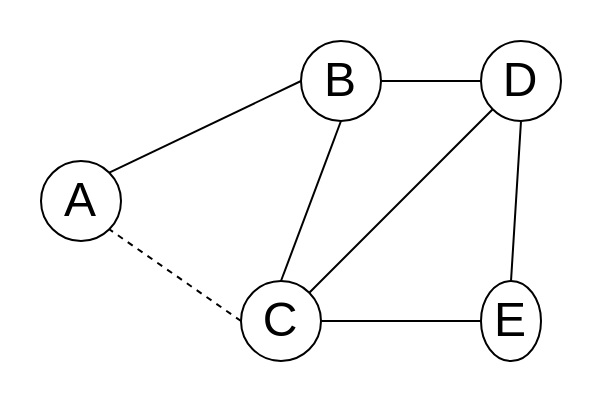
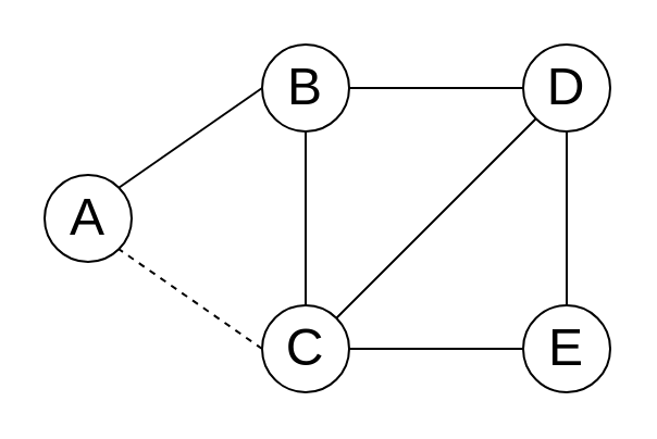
  <mxCell id="0" />
  <mxCell id="1" parent="0" />
  <mxCell id="2" value="&lt;font style=&quot;font-size: 24px&quot;&gt;A&lt;/font&gt;" style="ellipse;whiteSpace=wrap;html=1;aspect=fixed;" vertex="1" parent="1"><mxGeometry x="20" y="80" width="40" height="40" as="geometry" /></mxCell>
- <mxCell id="3" value="&lt;font style=&quot;font-size: 24px&quot;&gt;B&lt;/font&gt;" style="ellipse;whiteSpace=wrap;html=1;aspect=fixed;" vertex="1" parent="1"><mxGeometry x="150" y="20" width="40" height="40" as="geometry" /></mxCell>
+ <mxCell id="3" value="&lt;font style=&quot;font-size: 24px&quot;&gt;B&lt;/font&gt;" style="ellipse;whiteSpace=wrap;html=1;aspect=fixed;" vertex="1" parent="1"><mxGeometry x="120" y="20" width="40" height="40" as="geometry" /></mxCell>
  <mxCell id="4" value="&lt;font style=&quot;font-size: 24px&quot;&gt;C&lt;/font&gt;" style="ellipse;whiteSpace=wrap;html=1;aspect=fixed;" vertex="1" parent="1"><mxGeometry x="120" y="140" width="40" height="40" as="geometry" /></mxCell>
  <mxCell id="5" value="&lt;font style=&quot;font-size: 24px&quot;&gt;D&lt;/font&gt;" style="ellipse;whiteSpace=wrap;html=1;aspect=fixed;" vertex="1" parent="1"><mxGeometry x="240" y="20" width="40" height="40" as="geometry" /></mxCell>
- <mxCell id="6" value="&lt;font style=&quot;font-size: 24px&quot;&gt;E&lt;/font&gt;" style="ellipse;whiteSpace=wrap;html=1;aspect=fixed;" vertex="1" parent="1"><mxGeometry x="240" y="140" width="30" height="40" as="geometry" /></mxCell>
+ <mxCell id="6" value="&lt;font style=&quot;font-size: 24px&quot;&gt;E&lt;/font&gt;" style="ellipse;whiteSpace=wrap;html=1;aspect=fixed;" vertex="1" parent="1"><mxGeometry x="240" y="140" width="40" height="40" as="geometry" /></mxCell>
  <mxCell id="7" value="" style="endArrow=none;html=1;entryX=1;entryY=0;entryDx=0;entryDy=0;exitX=0;exitY=0.5;exitDx=0;exitDy=0;" edge="1" parent="1" source="3" target="2"><mxGeometry width="50" height="50" relative="1" as="geometry"><mxPoint x="-10" y="350" as="sourcePoint" /><mxPoint x="40" y="300" as="targetPoint" /></mxGeometry></mxCell>
  <mxCell id="8" value="" style="endArrow=none;html=1;entryX=1;entryY=1;entryDx=0;entryDy=0;exitX=0;exitY=0.5;exitDx=0;exitDy=0;dashed=1;" edge="1" parent="1" source="4" target="2"><mxGeometry width="50" height="50" relative="1" as="geometry"><mxPoint x="-70" y="300" as="sourcePoint" /><mxPoint x="-20" y="250" as="targetPoint" /></mxGeometry></mxCell>
  <mxCell id="9" value="" style="endArrow=none;html=1;entryX=0.5;entryY=1;entryDx=0;entryDy=0;exitX=0.5;exitY=0;exitDx=0;exitDy=0;" edge="1" parent="1" source="4" target="3"><mxGeometry width="50" height="50" relative="1" as="geometry"><mxPoint x="60" y="380" as="sourcePoint" /><mxPoint x="110" y="330" as="targetPoint" /></mxGeometry></mxCell>
  <mxCell id="10" value="" style="endArrow=none;html=1;entryX=1;entryY=0.5;entryDx=0;entryDy=0;exitX=0;exitY=0.5;exitDx=0;exitDy=0;" edge="1" parent="1" source="5" target="3"><mxGeometry width="50" height="50" relative="1" as="geometry"><mxPoint x="-30" y="320" as="sourcePoint" /><mxPoint x="20" y="270" as="targetPoint" /></mxGeometry></mxCell>
  <mxCell id="11" value="" style="endArrow=none;html=1;entryX=1;entryY=0;entryDx=0;entryDy=0;exitX=0;exitY=1;exitDx=0;exitDy=0;" edge="1" parent="1" source="5" target="4"><mxGeometry width="50" height="50" relative="1" as="geometry"><mxPoint x="30" y="390" as="sourcePoint" /><mxPoint x="80" y="340" as="targetPoint" /></mxGeometry></mxCell>
  <mxCell id="12" value="" style="endArrow=none;html=1;exitX=1;exitY=0.5;exitDx=0;exitDy=0;entryX=0;entryY=0.5;entryDx=0;entryDy=0;" edge="1" parent="1" source="4" target="6"><mxGeometry width="50" height="50" relative="1" as="geometry"><mxPoint x="130" y="350" as="sourcePoint" /><mxPoint x="180" y="300" as="targetPoint" /></mxGeometry></mxCell>
  <mxCell id="13" value="" style="endArrow=none;html=1;entryX=0.5;entryY=1;entryDx=0;entryDy=0;exitX=0.5;exitY=0;exitDx=0;exitDy=0;" edge="1" parent="1" source="6" target="5"><mxGeometry width="50" height="50" relative="1" as="geometry"><mxPoint x="-30" y="360" as="sourcePoint" /><mxPoint x="20" y="310" as="targetPoint" /></mxGeometry></mxCell>
